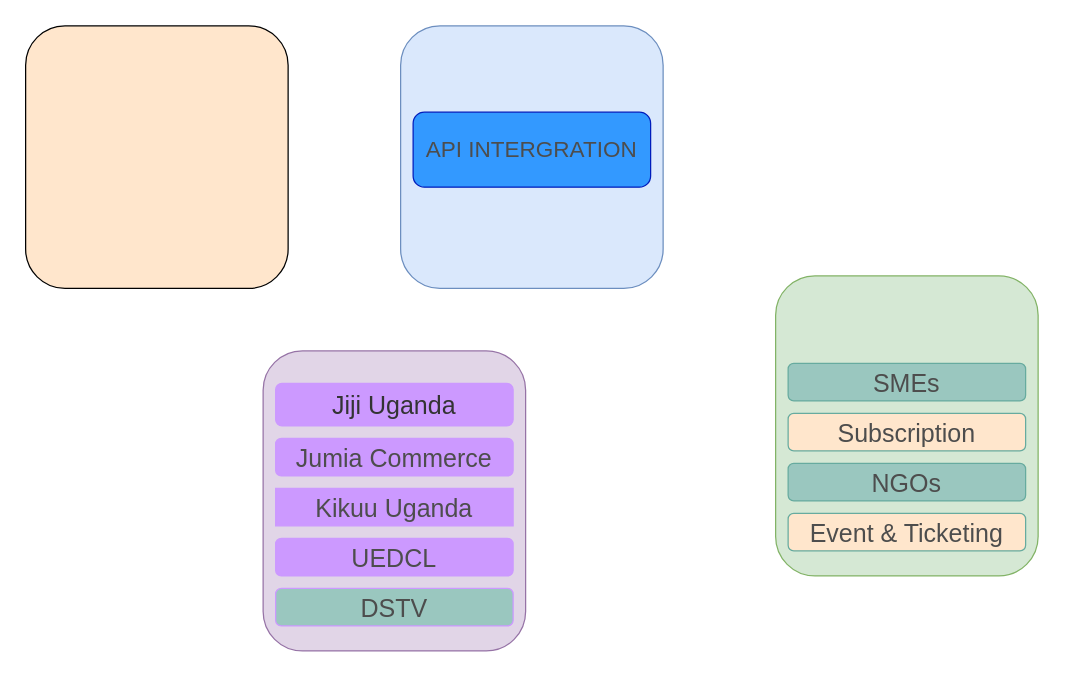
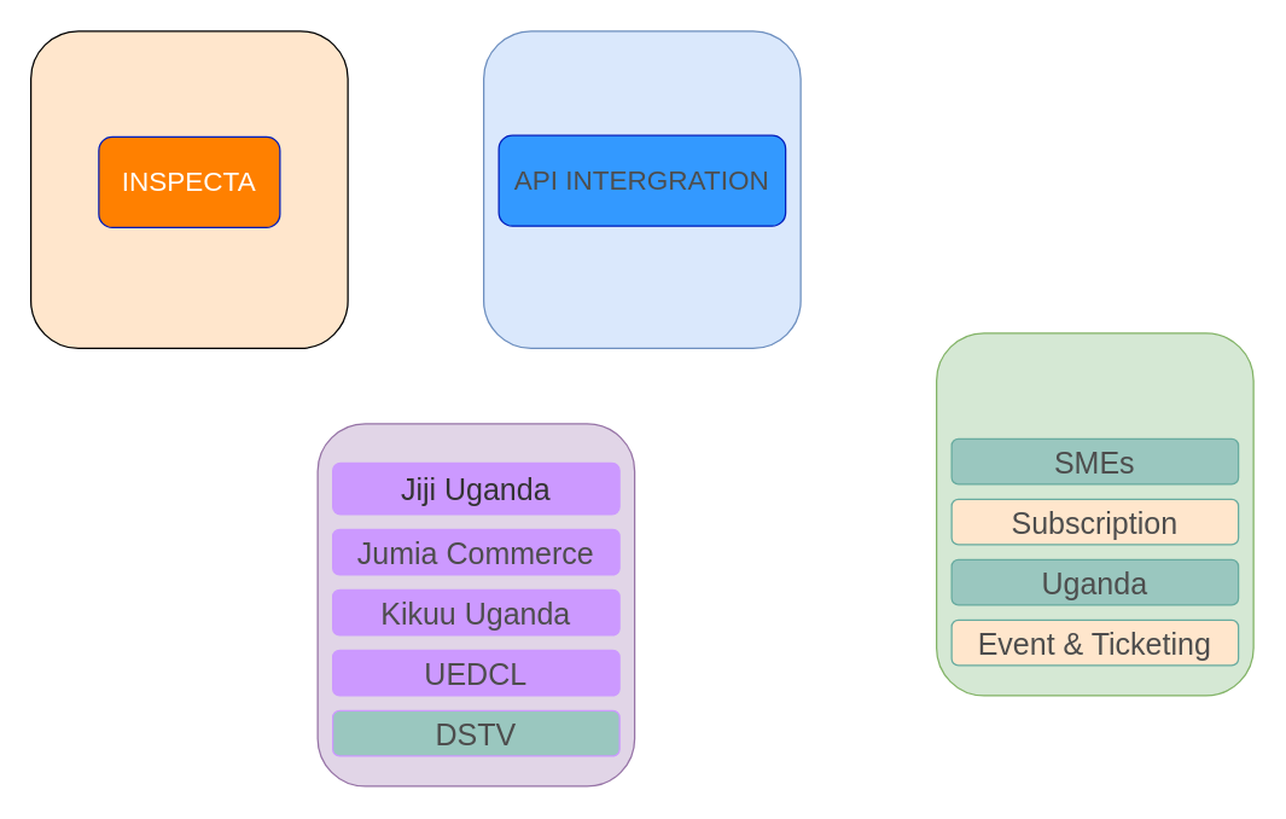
  <mxCell id="0" />
  <mxCell id="1" parent="0" />
  <mxCell id="2" value="" style="group" vertex="1" connectable="0" parent="1"><mxGeometry x="20" y="20" width="210" height="210" as="geometry" /></mxCell>
  <mxCell id="3" value="" style="rounded=1;whiteSpace=wrap;html=1;fillColor=#FFE6CC;" vertex="1" parent="2"><mxGeometry width="210" height="210" as="geometry" /></mxCell>
+ <mxCell id="4" value="&lt;font style=&quot;font-size: 18px;&quot;&gt;INSPECTA&lt;/font&gt;" style="rounded=1;whiteSpace=wrap;html=1;fillColor=#FF8000;fontColor=#ffffff;strokeColor=#001DBC;" vertex="1" parent="2"><mxGeometry x="45" y="70" width="120" height="60" as="geometry" /></mxCell>
  <mxCell id="5" value="" style="group" vertex="1" connectable="0" parent="1"><mxGeometry x="320" y="20" width="210" height="210" as="geometry" /></mxCell>
  <mxCell id="6" value="" style="rounded=1;whiteSpace=wrap;html=1;fillColor=#dae8fc;strokeColor=#6c8ebf;" vertex="1" parent="5"><mxGeometry width="210" height="210" as="geometry" /></mxCell>
  <mxCell id="7" value="&lt;font color=&quot;#4d4d4d&quot; style=&quot;font-size: 18px;&quot;&gt;API INTERGRATION&lt;/font&gt;" style="rounded=1;whiteSpace=wrap;html=1;fillColor=#3399FF;fontColor=#ffffff;strokeColor=#001DBC;" vertex="1" parent="5"><mxGeometry x="10" y="69" width="190" height="60" as="geometry" /></mxCell>
  <mxCell id="8" value="" style="group" vertex="1" connectable="0" parent="1"><mxGeometry x="620" y="220" width="210" height="240" as="geometry" /></mxCell>
  <mxCell id="9" value="" style="rounded=1;whiteSpace=wrap;html=1;fillColor=#d5e8d4;strokeColor=#82b366;" vertex="1" parent="8"><mxGeometry width="210" height="240" as="geometry" /></mxCell>
  <mxCell id="10" value="&lt;font color=&quot;#4d4d4d&quot; style=&quot;font-size: 20px;&quot;&gt;SMEs&lt;/font&gt;" style="rounded=1;whiteSpace=wrap;html=1;fillColor=#9AC7BF;fontColor=#ffffff;strokeColor=#67AB9F;" vertex="1" parent="8"><mxGeometry x="10" y="70" width="190" height="30" as="geometry" /></mxCell>
  <mxCell id="11" value="&lt;font color=&quot;#4d4d4d&quot; style=&quot;font-size: 20px;&quot;&gt;Subscription&lt;/font&gt;" style="rounded=1;whiteSpace=wrap;html=1;fillColor=#ffe6cc;fontColor=#ffffff;strokeColor=#67AB9F;" vertex="1" parent="8"><mxGeometry x="10" y="110" width="190" height="30" as="geometry" /></mxCell>
- <mxCell id="12" value="&lt;font color=&quot;#4d4d4d&quot; style=&quot;font-size: 20px;&quot;&gt;NGOs&lt;/font&gt;" style="rounded=1;whiteSpace=wrap;html=1;fillColor=#9AC7BF;fontColor=#ffffff;strokeColor=#67AB9F;" vertex="1" parent="8"><mxGeometry x="10" y="150" width="190" height="30" as="geometry" /></mxCell>
+ <mxCell id="12" value="&lt;font color=&quot;#4d4d4d&quot; style=&quot;font-size: 20px;&quot;&gt;Uganda&lt;/font&gt;" style="rounded=1;whiteSpace=wrap;html=1;fillColor=#9AC7BF;fontColor=#ffffff;strokeColor=#67AB9F;" vertex="1" parent="8"><mxGeometry x="10" y="150" width="190" height="30" as="geometry" /></mxCell>
  <mxCell id="13" value="&lt;font color=&quot;#4d4d4d&quot; style=&quot;font-size: 20px;&quot;&gt;Event &amp;amp; Ticketing&lt;/font&gt;" style="rounded=1;whiteSpace=wrap;html=1;fillColor=#ffe6cc;fontColor=#ffffff;strokeColor=#67AB9F;" vertex="1" parent="8"><mxGeometry x="10" y="190" width="190" height="30" as="geometry" /></mxCell>
  <mxCell id="14" value="" style="group" vertex="1" connectable="0" parent="1"><mxGeometry x="210" y="280" width="210" height="240" as="geometry" /></mxCell>
  <mxCell id="15" value="" style="rounded=1;whiteSpace=wrap;html=1;fillColor=#e1d5e7;strokeColor=#9673a6;" vertex="1" parent="14"><mxGeometry width="210" height="240" as="geometry" /></mxCell>
  <mxCell id="16" value="&lt;font color=&quot;#333333&quot; style=&quot;font-size: 20px;&quot;&gt;Jiji Uganda&lt;/font&gt;" style="rounded=1;whiteSpace=wrap;html=1;fillColor=#CC99FF;fontColor=#ffffff;strokeColor=#CC99FF;" vertex="1" parent="14"><mxGeometry x="10" y="26" width="190" height="34" as="geometry" /></mxCell>
  <mxCell id="17" value="&lt;font color=&quot;#4d4d4d&quot; style=&quot;font-size: 20px;&quot;&gt;Jumia Commerce&lt;/font&gt;" style="rounded=1;whiteSpace=wrap;html=1;fillColor=#CC99FF;fontColor=#ffffff;strokeColor=#CC99FF;" vertex="1" parent="14"><mxGeometry x="10" y="70" width="190" height="30" as="geometry" /></mxCell>
- <mxCell id="18" value="&lt;font color=&quot;#4d4d4d&quot; style=&quot;font-size: 20px;&quot;&gt;Kikuu Uganda&lt;/font&gt;" style="whiteSpace=wrap;html=1;fillColor=#CC99FF;fontColor=#ffffff;strokeColor=#CC99FF;rounded=0;" vertex="1" parent="14"><mxGeometry x="10" y="110" width="190" height="30" as="geometry" /></mxCell>
+ <mxCell id="18" value="&lt;font color=&quot;#4d4d4d&quot; style=&quot;font-size: 20px;&quot;&gt;Kikuu Uganda&lt;/font&gt;" style="rounded=1;whiteSpace=wrap;html=1;fillColor=#CC99FF;fontColor=#ffffff;strokeColor=#CC99FF;" vertex="1" parent="14"><mxGeometry x="10" y="110" width="190" height="30" as="geometry" /></mxCell>
  <mxCell id="19" value="&lt;font color=&quot;#4d4d4d&quot; style=&quot;font-size: 20px;&quot;&gt;UEDCL&lt;/font&gt;" style="rounded=1;whiteSpace=wrap;html=1;fillColor=#CC99FF;fontColor=#ffffff;strokeColor=#CC99FF;" vertex="1" parent="14"><mxGeometry x="10" y="150" width="190" height="30" as="geometry" /></mxCell>
  <mxCell id="20" value="&lt;font color=&quot;#4d4d4d&quot; style=&quot;font-size: 20px;&quot;&gt;DSTV&lt;/font&gt;" style="rounded=1;whiteSpace=wrap;html=1;fillColor=#9ac7bf;fontColor=#ffffff;strokeColor=#CC99FF;" vertex="1" parent="14"><mxGeometry x="10" y="190" width="190" height="30" as="geometry" /></mxCell>
